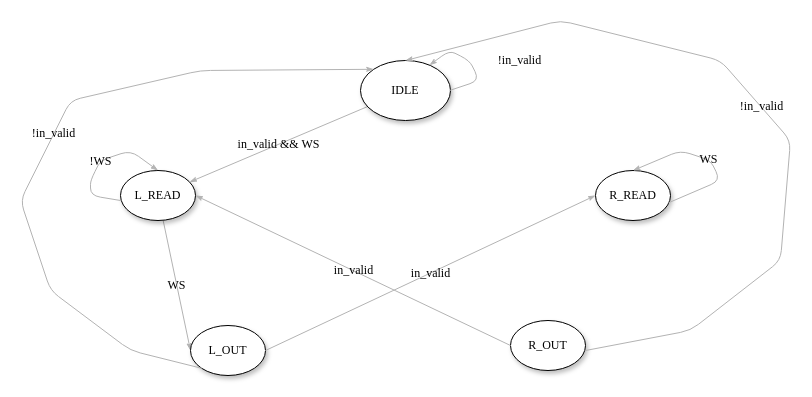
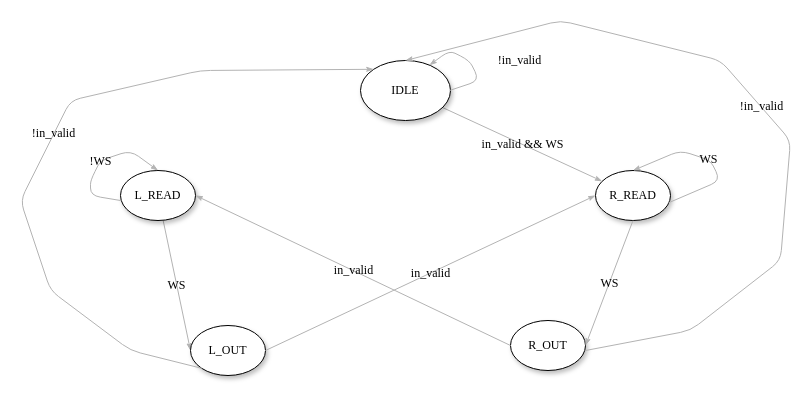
  <mxCell id="0" />
  <mxCell id="1" parent="0" />
- <mxCell id="2" value="in_valid &amp;amp;&amp;amp; WS" style="edgeStyle=none;rounded=1;html=1;labelBackgroundColor=none;startArrow=none;startFill=0;startSize=5;endArrow=classicThin;endFill=1;endSize=5;jettySize=auto;orthogonalLoop=1;strokeColor=#B3B3B3;strokeWidth=1;fontFamily=Verdana;fontSize=12;" parent="1" source="3" target="6" edge="1"><mxGeometry relative="1" as="geometry" /></mxCell>
+ <mxCell id="2" value="in_valid &amp;amp;&amp;amp; WS" style="edgeStyle=none;rounded=1;html=1;labelBackgroundColor=none;startArrow=none;startFill=0;startSize=5;endArrow=classicThin;endFill=1;endSize=5;jettySize=auto;orthogonalLoop=1;strokeColor=#B3B3B3;strokeWidth=1;fontFamily=Verdana;fontSize=12" parent="1" source="3" target="4" edge="1"><mxGeometry relative="1" as="geometry" /></mxCell>
  <mxCell id="3" value="IDLE" style="ellipse;whiteSpace=wrap;html=1;rounded=0;shadow=1;comic=0;labelBackgroundColor=none;strokeWidth=1;fontFamily=Verdana;fontSize=12;align=center;" parent="1" vertex="1"><mxGeometry x="360" y="60" width="90" height="60" as="geometry" /></mxCell>
  <mxCell id="4" value="&lt;span&gt;R_READ&lt;/span&gt;" style="ellipse;whiteSpace=wrap;html=1;rounded=0;shadow=1;comic=0;labelBackgroundColor=none;strokeWidth=1;fontFamily=Verdana;fontSize=12;align=center;" parent="1" vertex="1"><mxGeometry x="595" y="170" width="75" height="50" as="geometry" /></mxCell>
  <mxCell id="5" value="WS" style="edgeStyle=none;rounded=1;html=1;labelBackgroundColor=none;startArrow=none;startFill=0;startSize=5;endArrow=classicThin;endFill=1;endSize=5;jettySize=auto;orthogonalLoop=1;strokeColor=#B3B3B3;strokeWidth=1;fontFamily=Verdana;fontSize=12;entryX=0;entryY=0.5;entryDx=0;entryDy=0;" parent="1" source="6" target="7" edge="1"><mxGeometry relative="1" as="geometry" /></mxCell>
  <mxCell id="6" value="L_READ" style="ellipse;whiteSpace=wrap;html=1;rounded=0;shadow=1;comic=0;labelBackgroundColor=none;strokeWidth=1;fontFamily=Verdana;fontSize=12;align=center;" parent="1" vertex="1"><mxGeometry x="120" y="170" width="75" height="50" as="geometry" /></mxCell>
  <mxCell id="7" value="&lt;span&gt;L_OUT&lt;/span&gt;" style="ellipse;whiteSpace=wrap;html=1;rounded=0;shadow=1;comic=0;labelBackgroundColor=none;strokeWidth=1;fontFamily=Verdana;fontSize=12;align=center;" parent="1" vertex="1"><mxGeometry x="190" y="325" width="75" height="50" as="geometry" /></mxCell>
  <mxCell id="8" value="in_valid" style="edgeStyle=none;rounded=1;html=1;labelBackgroundColor=none;startArrow=none;startFill=0;startSize=5;endArrow=classicThin;endFill=1;endSize=5;jettySize=auto;orthogonalLoop=1;strokeColor=#B3B3B3;strokeWidth=1;fontFamily=Verdana;fontSize=12;exitX=1;exitY=0.5;exitDx=0;exitDy=0;entryX=0;entryY=0.5;entryDx=0;entryDy=0;" edge="1" parent="1" source="7" target="4"><mxGeometry relative="1" as="geometry"><mxPoint x="370" y="280" as="sourcePoint" /><mxPoint x="378.483" y="242.678" as="targetPoint" /></mxGeometry></mxCell>
  <mxCell id="9" value="&lt;span&gt;R_OUT&lt;/span&gt;" style="ellipse;whiteSpace=wrap;html=1;rounded=0;shadow=1;comic=0;labelBackgroundColor=none;strokeWidth=1;fontFamily=Verdana;fontSize=12;align=center;" vertex="1" parent="1"><mxGeometry x="510" y="320" width="75" height="50" as="geometry" /></mxCell>
  <mxCell id="10" value="in_valid" style="edgeStyle=none;rounded=1;html=1;labelBackgroundColor=none;startArrow=none;startFill=0;startSize=5;endArrow=classicThin;endFill=1;endSize=5;jettySize=auto;orthogonalLoop=1;strokeColor=#B3B3B3;strokeWidth=1;fontFamily=Verdana;fontSize=12;exitX=0;exitY=0.5;exitDx=0;exitDy=0;entryX=1;entryY=0.5;entryDx=0;entryDy=0;" edge="1" parent="1" source="9" target="6"><mxGeometry relative="1" as="geometry"><mxPoint x="369.02" y="355" as="sourcePoint" /><mxPoint x="431.517" y="242.678" as="targetPoint" /></mxGeometry></mxCell>
+ <mxCell id="11" value="WS" style="edgeStyle=none;rounded=1;html=1;labelBackgroundColor=none;startArrow=none;startFill=0;startSize=5;endArrow=classicThin;endFill=1;endSize=5;jettySize=auto;orthogonalLoop=1;strokeColor=#B3B3B3;strokeWidth=1;fontFamily=Verdana;fontSize=12;exitX=0.5;exitY=1;exitDx=0;exitDy=0;entryX=1;entryY=0.5;entryDx=0;entryDy=0;" edge="1" parent="1" source="4" target="9"><mxGeometry relative="1" as="geometry"><mxPoint x="663.48" y="442.32" as="sourcePoint" /><mxPoint x="590" y="340" as="targetPoint" /></mxGeometry></mxCell>
  <mxCell id="12" value="WS" style="edgeStyle=none;rounded=1;html=1;labelBackgroundColor=none;startArrow=none;startFill=0;startSize=5;endArrow=classicThin;endFill=1;endSize=5;jettySize=auto;orthogonalLoop=1;strokeColor=#B3B3B3;strokeWidth=1;fontFamily=Verdana;fontSize=12;entryX=0.5;entryY=0;entryDx=0;entryDy=0;exitX=0.972;exitY=0.647;exitDx=0;exitDy=0;exitPerimeter=0;" edge="1" parent="1" source="4" target="4"><mxGeometry relative="1" as="geometry"><mxPoint x="888.377" y="230.004" as="sourcePoint" /><mxPoint x="720" y="254.63" as="targetPoint" /><Array as="points"><mxPoint x="720" y="180" /><mxPoint x="710" y="160" /><mxPoint x="680" y="150" /></Array></mxGeometry></mxCell>
  <mxCell id="13" value="!WS" style="edgeStyle=none;rounded=1;html=1;labelBackgroundColor=none;startArrow=none;startFill=0;startSize=5;endArrow=classicThin;endFill=1;endSize=5;jettySize=auto;orthogonalLoop=1;strokeColor=#B3B3B3;strokeWidth=1;fontFamily=Verdana;fontSize=12;entryX=0.5;entryY=0;entryDx=0;entryDy=0;" edge="1" parent="1" target="6"><mxGeometry relative="1" as="geometry"><mxPoint x="120.005" y="200.004" as="sourcePoint" /><mxPoint x="-57.835" y="275.537" as="targetPoint" /><Array as="points"><mxPoint x="90" y="195" /><mxPoint x="90" y="180" /><mxPoint x="100" y="160" /><mxPoint x="130" y="150" /></Array></mxGeometry></mxCell>
  <mxCell id="14" value="!in_valid" style="edgeStyle=none;rounded=1;html=1;labelBackgroundColor=none;startArrow=none;startFill=0;startSize=5;endArrow=classicThin;endFill=1;endSize=5;jettySize=auto;orthogonalLoop=1;strokeColor=#B3B3B3;strokeWidth=1;fontFamily=Verdana;fontSize=12;entryX=1;entryY=0.5;entryDx=0;entryDy=0;exitX=1;exitY=0.5;exitDx=0;exitDy=0;" edge="1" parent="1"><mxGeometry x="-0.375" y="-45" relative="1" as="geometry"><mxPoint x="449" y="90" as="sourcePoint" /><mxPoint x="429" y="64.63" as="targetPoint" /><Array as="points"><mxPoint x="479" y="80" /><mxPoint x="469" y="60" /><mxPoint x="449" y="50" /></Array><mxPoint as="offset" /></mxGeometry></mxCell>
  <mxCell id="15" value="!in_valid" style="edgeStyle=none;rounded=1;html=1;labelBackgroundColor=none;startArrow=none;startFill=0;startSize=5;endArrow=classicThin;endFill=1;endSize=5;jettySize=auto;orthogonalLoop=1;strokeColor=#B3B3B3;strokeWidth=1;fontFamily=Verdana;fontSize=12;exitX=0;exitY=1;exitDx=0;exitDy=0;entryX=0;entryY=0;entryDx=0;entryDy=0;" edge="1" parent="1" source="7" target="3"><mxGeometry relative="1" as="geometry"><mxPoint x="270" y="507.32" as="sourcePoint" /><mxPoint x="343.483" y="404.998" as="targetPoint" /><Array as="points"><mxPoint x="130" y="350" /><mxPoint x="50" y="290" /><mxPoint x="20" y="200" /><mxPoint x="70" y="100" /><mxPoint x="200" y="70" /></Array></mxGeometry></mxCell>
  <mxCell id="16" value="!in_valid" style="edgeStyle=none;rounded=1;html=1;labelBackgroundColor=none;startArrow=none;startFill=0;startSize=5;endArrow=classicThin;endFill=1;endSize=5;jettySize=auto;orthogonalLoop=1;strokeColor=#B3B3B3;strokeWidth=1;fontFamily=Verdana;fontSize=12;exitX=0.5;exitY=1;exitDx=0;exitDy=0;entryX=0.5;entryY=0;entryDx=0;entryDy=0;" edge="1" parent="1" target="3"><mxGeometry relative="1" as="geometry"><mxPoint x="585" y="350" as="sourcePoint" /><mxPoint x="522.5" y="475" as="targetPoint" /><Array as="points"><mxPoint x="690" y="330" /><mxPoint x="780" y="260" /><mxPoint x="790" y="140" /><mxPoint x="720" y="60" /><mxPoint x="560" y="20" /></Array></mxGeometry></mxCell>
